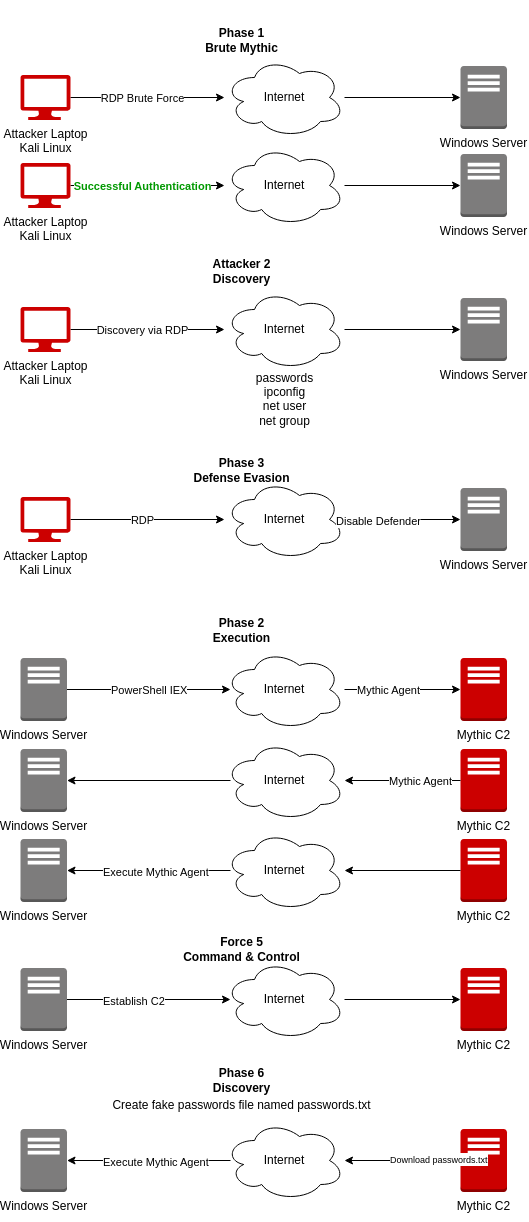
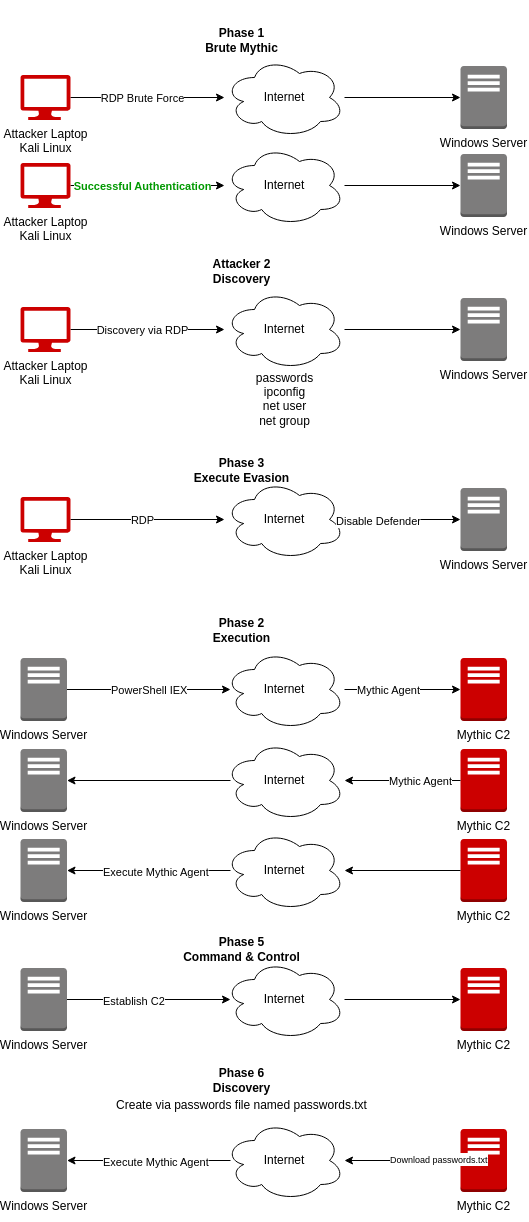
  <mxCell id="0" />
  <mxCell id="1" parent="0" />
  <mxCell id="2" value="Windows Server" style="outlineConnect=0;dashed=0;verticalLabelPosition=bottom;verticalAlign=top;align=center;html=1;shape=mxgraph.aws3.traditional_server;fillColor=#7D7C7C;gradientColor=none;" vertex="1" parent="1"><mxGeometry x="460" y="65.5" width="46.5" height="63" as="geometry" /></mxCell>
  <mxCell id="3" style="edgeStyle=orthogonalEdgeStyle;rounded=0;orthogonalLoop=1;jettySize=auto;html=1;" edge="1" parent="1" source="5" target="6"><mxGeometry relative="1" as="geometry" /></mxCell>
  <mxCell id="4" value="RDP Brute Force" style="edgeLabel;html=1;align=center;verticalAlign=middle;resizable=0;points=[];" vertex="1" connectable="0" parent="3"><mxGeometry x="-0.079" y="1" relative="1" as="geometry"><mxPoint y="1" as="offset" /></mxGeometry></mxCell>
  <mxCell id="5" value="Attacker Laptop&lt;div&gt;Kali Linux&lt;/div&gt;" style="verticalLabelPosition=bottom;html=1;verticalAlign=top;align=center;strokeColor=none;fillColor=#CC0000;shape=mxgraph.azure.computer;pointerEvents=1;" vertex="1" parent="1"><mxGeometry x="20" y="74.5" width="50" height="45" as="geometry" /></mxCell>
  <mxCell id="6" value="Internet" style="ellipse;shape=cloud;whiteSpace=wrap;html=1;" vertex="1" parent="1"><mxGeometry x="224" y="57" width="120" height="80" as="geometry" /></mxCell>
  <mxCell id="7" value="Phase 1&lt;br&gt;Brute Mythic" style="text;html=1;align=center;verticalAlign=middle;resizable=0;points=[];autosize=1;strokeColor=none;fillColor=none;fontStyle=1" vertex="1" parent="1"><mxGeometry x="196" y="20" width="90" height="40" as="geometry" /></mxCell>
  <mxCell id="8" style="rounded=0;orthogonalLoop=1;jettySize=auto;html=1;entryX=0;entryY=0.5;entryDx=0;entryDy=0;entryPerimeter=0;" edge="1" parent="1" source="6" target="2"><mxGeometry relative="1" as="geometry" /></mxCell>
  <mxCell id="9" value="Windows Server" style="outlineConnect=0;dashed=0;verticalLabelPosition=bottom;verticalAlign=top;align=center;html=1;shape=mxgraph.aws3.traditional_server;fillColor=#7D7C7C;gradientColor=none;" vertex="1" parent="1"><mxGeometry x="460" y="153.5" width="46.5" height="63" as="geometry" /></mxCell>
  <mxCell id="10" style="edgeStyle=orthogonalEdgeStyle;rounded=0;orthogonalLoop=1;jettySize=auto;html=1;" edge="1" source="12" target="13" parent="1"><mxGeometry relative="1" as="geometry" /></mxCell>
  <mxCell id="11" value="Successful Authentication" style="edgeLabel;html=1;align=center;verticalAlign=middle;resizable=0;points=[];fontColor=#009900;fontStyle=1" vertex="1" connectable="0" parent="10"><mxGeometry x="-0.079" y="1" relative="1" as="geometry"><mxPoint y="1" as="offset" /></mxGeometry></mxCell>
  <mxCell id="12" value="Attacker Laptop&lt;div&gt;Kali Linux&lt;/div&gt;" style="verticalLabelPosition=bottom;html=1;verticalAlign=top;align=center;strokeColor=none;fillColor=#CC0000;shape=mxgraph.azure.computer;pointerEvents=1;" vertex="1" parent="1"><mxGeometry x="20" y="162.5" width="50" height="45" as="geometry" /></mxCell>
  <mxCell id="13" value="Internet" style="ellipse;shape=cloud;whiteSpace=wrap;html=1;" vertex="1" parent="1"><mxGeometry x="224" y="145" width="120" height="80" as="geometry" /></mxCell>
  <mxCell id="14" style="rounded=0;orthogonalLoop=1;jettySize=auto;html=1;entryX=0;entryY=0.5;entryDx=0;entryDy=0;entryPerimeter=0;" edge="1" source="13" target="9" parent="1"><mxGeometry relative="1" as="geometry" /></mxCell>
  <mxCell id="15" value="Attacker 2&lt;br&gt;Discovery" style="text;html=1;align=center;verticalAlign=middle;resizable=0;points=[];autosize=1;strokeColor=none;fillColor=none;fontStyle=1" vertex="1" parent="1"><mxGeometry x="201" y="251" width="80" height="40" as="geometry" /></mxCell>
  <mxCell id="16" value="Windows Server" style="outlineConnect=0;dashed=0;verticalLabelPosition=bottom;verticalAlign=top;align=center;html=1;shape=mxgraph.aws3.traditional_server;fillColor=#7D7C7C;gradientColor=none;" vertex="1" parent="1"><mxGeometry x="460" y="297.5" width="46.5" height="63" as="geometry" /></mxCell>
  <mxCell id="17" style="edgeStyle=orthogonalEdgeStyle;rounded=0;orthogonalLoop=1;jettySize=auto;html=1;" edge="1" source="19" target="20" parent="1"><mxGeometry relative="1" as="geometry" /></mxCell>
  <mxCell id="18" value="Discovery via RDP" style="edgeLabel;html=1;align=center;verticalAlign=middle;resizable=0;points=[];" vertex="1" connectable="0" parent="17"><mxGeometry x="-0.079" y="1" relative="1" as="geometry"><mxPoint y="1" as="offset" /></mxGeometry></mxCell>
  <mxCell id="19" value="Attacker Laptop&lt;div&gt;Kali Linux&lt;/div&gt;" style="verticalLabelPosition=bottom;html=1;verticalAlign=top;align=center;strokeColor=none;fillColor=#CC0000;shape=mxgraph.azure.computer;pointerEvents=1;" vertex="1" parent="1"><mxGeometry x="20" y="306.5" width="50" height="45" as="geometry" /></mxCell>
  <mxCell id="20" value="Internet" style="ellipse;shape=cloud;whiteSpace=wrap;html=1;" vertex="1" parent="1"><mxGeometry x="224" y="289" width="120" height="80" as="geometry" /></mxCell>
  <mxCell id="21" style="rounded=0;orthogonalLoop=1;jettySize=auto;html=1;entryX=0;entryY=0.5;entryDx=0;entryDy=0;entryPerimeter=0;" edge="1" source="20" target="16" parent="1"><mxGeometry relative="1" as="geometry" /></mxCell>
  <mxCell id="22" value="passwords&lt;br&gt;ipconfig&lt;div&gt;net user&lt;/div&gt;&lt;div&gt;net group&lt;br&gt;&lt;div&gt;&lt;br&gt;&lt;/div&gt;&lt;/div&gt;" style="text;html=1;align=center;verticalAlign=middle;resizable=0;points=[];autosize=1;strokeColor=none;fillColor=none;" vertex="1" parent="1"><mxGeometry x="249" y="360.5" width="70" height="90" as="geometry" /></mxCell>
- <mxCell id="23" value="Phase 3&lt;br&gt;Defense Evasion" style="text;html=1;align=center;verticalAlign=middle;resizable=0;points=[];autosize=1;strokeColor=none;fillColor=none;fontStyle=1" vertex="1" parent="1"><mxGeometry x="186" y="449.5" width="110" height="40" as="geometry" /></mxCell>
+ <mxCell id="23" value="Phase 3&lt;br&gt;Execute Evasion" style="text;html=1;align=center;verticalAlign=middle;resizable=0;points=[];autosize=1;strokeColor=none;fillColor=none;fontStyle=1" vertex="1" parent="1"><mxGeometry x="186" y="449.5" width="110" height="40" as="geometry" /></mxCell>
  <mxCell id="24" value="Mythic C2" style="outlineConnect=0;dashed=0;verticalLabelPosition=bottom;verticalAlign=top;align=center;html=1;shape=mxgraph.aws3.traditional_server;fillColor=#CC0000;gradientColor=none;" vertex="1" parent="1"><mxGeometry x="460" y="657.5" width="46.5" height="63" as="geometry" /></mxCell>
  <mxCell id="25" value="Phase 2&lt;br&gt;Execution" style="text;html=1;align=center;verticalAlign=middle;resizable=0;points=[];autosize=1;strokeColor=none;fillColor=none;fontStyle=1" vertex="1" parent="1"><mxGeometry x="201" y="610" width="80" height="40" as="geometry" /></mxCell>
  <mxCell id="26" value="Windows Server" style="outlineConnect=0;dashed=0;verticalLabelPosition=bottom;verticalAlign=top;align=center;html=1;shape=mxgraph.aws3.traditional_server;fillColor=#7D7C7C;gradientColor=none;" vertex="1" parent="1"><mxGeometry x="20" y="657.5" width="46.5" height="63" as="geometry" /></mxCell>
  <mxCell id="27" style="rounded=0;orthogonalLoop=1;jettySize=auto;html=1;" edge="1" source="29" target="24" parent="1"><mxGeometry relative="1" as="geometry" /></mxCell>
  <mxCell id="28" value="Mythic Agent" style="edgeLabel;html=1;align=center;verticalAlign=middle;resizable=0;points=[];" vertex="1" connectable="0" parent="27"><mxGeometry x="-0.264" relative="1" as="geometry"><mxPoint as="offset" /></mxGeometry></mxCell>
  <mxCell id="29" value="Internet" style="ellipse;shape=cloud;whiteSpace=wrap;html=1;" vertex="1" parent="1"><mxGeometry x="224" y="649" width="120" height="80" as="geometry" /></mxCell>
  <mxCell id="30" style="edgeStyle=orthogonalEdgeStyle;rounded=0;orthogonalLoop=1;jettySize=auto;html=1;entryX=0.05;entryY=0.5;entryDx=0;entryDy=0;entryPerimeter=0;" edge="1" source="26" target="29" parent="1"><mxGeometry relative="1" as="geometry" /></mxCell>
  <mxCell id="31" value="PowerShell IEX" style="edgeLabel;html=1;align=left;verticalAlign=middle;resizable=0;points=[];" vertex="1" connectable="0" parent="30"><mxGeometry x="-0.488" relative="1" as="geometry"><mxPoint as="offset" /></mxGeometry></mxCell>
  <mxCell id="32" value="Mythic C2" style="outlineConnect=0;dashed=0;verticalLabelPosition=bottom;verticalAlign=top;align=center;html=1;shape=mxgraph.aws3.traditional_server;fillColor=#CC0000;gradientColor=none;" vertex="1" parent="1"><mxGeometry x="460" y="748.5" width="46.5" height="63" as="geometry" /></mxCell>
  <mxCell id="33" value="Windows Server" style="outlineConnect=0;dashed=0;verticalLabelPosition=bottom;verticalAlign=top;align=center;html=1;shape=mxgraph.aws3.traditional_server;fillColor=#7D7C7C;gradientColor=none;" vertex="1" parent="1"><mxGeometry x="20" y="748.5" width="46.5" height="63" as="geometry" /></mxCell>
  <mxCell id="34" style="rounded=0;orthogonalLoop=1;jettySize=auto;html=1;endArrow=none;endFill=0;startArrow=classic;startFill=1;" edge="1" source="36" target="32" parent="1"><mxGeometry relative="1" as="geometry" /></mxCell>
  <mxCell id="35" value="Mythic Agent" style="edgeLabel;html=1;align=left;verticalAlign=middle;resizable=0;points=[];" vertex="1" connectable="0" parent="34"><mxGeometry x="-0.264" relative="1" as="geometry"><mxPoint as="offset" /></mxGeometry></mxCell>
  <mxCell id="36" value="Internet" style="ellipse;shape=cloud;whiteSpace=wrap;html=1;" vertex="1" parent="1"><mxGeometry x="224" y="740" width="120" height="80" as="geometry" /></mxCell>
  <mxCell id="37" style="edgeStyle=orthogonalEdgeStyle;rounded=0;orthogonalLoop=1;jettySize=auto;html=1;entryX=0.05;entryY=0.5;entryDx=0;entryDy=0;entryPerimeter=0;endArrow=none;endFill=0;startArrow=classic;startFill=1;" edge="1" source="33" target="36" parent="1"><mxGeometry relative="1" as="geometry" /></mxCell>
  <mxCell id="38" value="Mythic C2" style="outlineConnect=0;dashed=0;verticalLabelPosition=bottom;verticalAlign=top;align=center;html=1;shape=mxgraph.aws3.traditional_server;fillColor=#CC0000;gradientColor=none;" vertex="1" parent="1"><mxGeometry x="460" y="838.5" width="46.5" height="63" as="geometry" /></mxCell>
  <mxCell id="39" value="Windows Server" style="outlineConnect=0;dashed=0;verticalLabelPosition=bottom;verticalAlign=top;align=center;html=1;shape=mxgraph.aws3.traditional_server;fillColor=#7D7C7C;gradientColor=none;" vertex="1" parent="1"><mxGeometry x="20" y="838.5" width="46.5" height="63" as="geometry" /></mxCell>
  <mxCell id="40" style="rounded=0;orthogonalLoop=1;jettySize=auto;html=1;endArrow=none;endFill=0;startArrow=classic;startFill=1;" edge="1" source="41" target="38" parent="1"><mxGeometry relative="1" as="geometry" /></mxCell>
  <mxCell id="41" value="Internet" style="ellipse;shape=cloud;whiteSpace=wrap;html=1;" vertex="1" parent="1"><mxGeometry x="224" y="830" width="120" height="80" as="geometry" /></mxCell>
  <mxCell id="42" style="edgeStyle=orthogonalEdgeStyle;rounded=0;orthogonalLoop=1;jettySize=auto;html=1;entryX=0.05;entryY=0.5;entryDx=0;entryDy=0;entryPerimeter=0;endArrow=none;endFill=0;startArrow=classic;startFill=1;" edge="1" source="39" target="41" parent="1"><mxGeometry relative="1" as="geometry" /></mxCell>
  <mxCell id="43" value="Execute Mythic Agent" style="edgeLabel;html=1;align=left;verticalAlign=middle;resizable=0;points=[];" vertex="1" connectable="0" parent="42"><mxGeometry x="-0.59" y="-1" relative="1" as="geometry"><mxPoint as="offset" /></mxGeometry></mxCell>
  <mxCell id="44" value="Windows Server" style="outlineConnect=0;dashed=0;verticalLabelPosition=bottom;verticalAlign=top;align=center;html=1;shape=mxgraph.aws3.traditional_server;fillColor=#7D7C7C;gradientColor=none;" vertex="1" parent="1"><mxGeometry x="460" y="487.5" width="46.5" height="63" as="geometry" /></mxCell>
  <mxCell id="45" style="edgeStyle=orthogonalEdgeStyle;rounded=0;orthogonalLoop=1;jettySize=auto;html=1;" edge="1" source="47" target="48" parent="1"><mxGeometry relative="1" as="geometry" /></mxCell>
  <mxCell id="46" value="RDP" style="edgeLabel;html=1;align=center;verticalAlign=middle;resizable=0;points=[];" vertex="1" connectable="0" parent="45"><mxGeometry x="-0.079" y="1" relative="1" as="geometry"><mxPoint y="1" as="offset" /></mxGeometry></mxCell>
  <mxCell id="47" value="Attacker Laptop&lt;div&gt;Kali Linux&lt;/div&gt;" style="verticalLabelPosition=bottom;html=1;verticalAlign=top;align=center;strokeColor=none;fillColor=#CC0000;shape=mxgraph.azure.computer;pointerEvents=1;" vertex="1" parent="1"><mxGeometry x="20" y="496.5" width="50" height="45" as="geometry" /></mxCell>
  <mxCell id="48" value="Internet" style="ellipse;shape=cloud;whiteSpace=wrap;html=1;" vertex="1" parent="1"><mxGeometry x="224" y="479" width="120" height="80" as="geometry" /></mxCell>
  <mxCell id="49" style="rounded=0;orthogonalLoop=1;jettySize=auto;html=1;entryX=0;entryY=0.5;entryDx=0;entryDy=0;entryPerimeter=0;" edge="1" source="48" target="44" parent="1"><mxGeometry relative="1" as="geometry" /></mxCell>
  <mxCell id="50" value="Disable Defender" style="edgeLabel;html=1;align=center;verticalAlign=middle;resizable=0;points=[];" vertex="1" connectable="0" parent="49"><mxGeometry x="-0.437" y="-1" relative="1" as="geometry"><mxPoint as="offset" /></mxGeometry></mxCell>
- <mxCell id="51" value="Force 5&lt;br&gt;Command &amp;amp; Control" style="text;html=1;align=center;verticalAlign=middle;resizable=0;points=[];autosize=1;strokeColor=none;fillColor=none;fontStyle=1" vertex="1" parent="1"><mxGeometry x="176" y="929" width="130" height="40" as="geometry" /></mxCell>
+ <mxCell id="51" value="Phase 5&lt;br&gt;Command &amp;amp; Control" style="text;html=1;align=center;verticalAlign=middle;resizable=0;points=[];autosize=1;strokeColor=none;fillColor=none;fontStyle=1" vertex="1" parent="1"><mxGeometry x="176" y="929" width="130" height="40" as="geometry" /></mxCell>
  <mxCell id="52" value="Mythic C2" style="outlineConnect=0;dashed=0;verticalLabelPosition=bottom;verticalAlign=top;align=center;html=1;shape=mxgraph.aws3.traditional_server;fillColor=#CC0000;gradientColor=none;" vertex="1" parent="1"><mxGeometry x="460" y="967.5" width="46.5" height="63" as="geometry" /></mxCell>
  <mxCell id="53" value="Windows Server" style="outlineConnect=0;dashed=0;verticalLabelPosition=bottom;verticalAlign=top;align=center;html=1;shape=mxgraph.aws3.traditional_server;fillColor=#7D7C7C;gradientColor=none;" vertex="1" parent="1"><mxGeometry x="20" y="967.5" width="46.5" height="63" as="geometry" /></mxCell>
  <mxCell id="54" style="rounded=0;orthogonalLoop=1;jettySize=auto;html=1;endArrow=classic;endFill=1;startArrow=none;startFill=0;" edge="1" source="55" target="52" parent="1"><mxGeometry relative="1" as="geometry" /></mxCell>
  <mxCell id="55" value="Internet" style="ellipse;shape=cloud;whiteSpace=wrap;html=1;" vertex="1" parent="1"><mxGeometry x="224" y="959" width="120" height="80" as="geometry" /></mxCell>
  <mxCell id="56" style="edgeStyle=orthogonalEdgeStyle;rounded=0;orthogonalLoop=1;jettySize=auto;html=1;entryX=0.05;entryY=0.5;entryDx=0;entryDy=0;entryPerimeter=0;endArrow=classic;endFill=1;startArrow=none;startFill=0;" edge="1" source="53" target="55" parent="1"><mxGeometry relative="1" as="geometry" /></mxCell>
  <mxCell id="57" value="Establish C2" style="edgeLabel;html=1;align=left;verticalAlign=middle;resizable=0;points=[];" vertex="1" connectable="0" parent="56"><mxGeometry x="-0.59" y="-1" relative="1" as="geometry"><mxPoint as="offset" /></mxGeometry></mxCell>
- <mxCell id="58" value="Create fake passwords file named passwords.txt" style="text;html=1;align=center;verticalAlign=middle;resizable=0;points=[];autosize=1;strokeColor=none;fillColor=none;" vertex="1" parent="1"><mxGeometry x="101" y="1090" width="280" height="30" as="geometry" /></mxCell>
+ <mxCell id="58" value="Create via passwords file named passwords.txt" style="text;html=1;align=center;verticalAlign=middle;resizable=0;points=[];autosize=1;strokeColor=none;fillColor=none;" vertex="1" parent="1"><mxGeometry x="101" y="1090" width="280" height="30" as="geometry" /></mxCell>
  <mxCell id="59" value="Phase 6&lt;br&gt;Discovery" style="text;html=1;align=center;verticalAlign=middle;resizable=0;points=[];autosize=1;strokeColor=none;fillColor=none;fontStyle=1" vertex="1" parent="1"><mxGeometry x="201" y="1060" width="80" height="40" as="geometry" /></mxCell>
  <mxCell id="60" value="Mythic C2" style="outlineConnect=0;dashed=0;verticalLabelPosition=bottom;verticalAlign=top;align=center;html=1;shape=mxgraph.aws3.traditional_server;fillColor=#CC0000;gradientColor=none;" vertex="1" parent="1"><mxGeometry x="460" y="1128.5" width="46.5" height="63" as="geometry" /></mxCell>
  <mxCell id="61" value="Windows Server" style="outlineConnect=0;dashed=0;verticalLabelPosition=bottom;verticalAlign=top;align=center;html=1;shape=mxgraph.aws3.traditional_server;fillColor=#7D7C7C;gradientColor=none;" vertex="1" parent="1"><mxGeometry x="20" y="1128.5" width="46.5" height="63" as="geometry" /></mxCell>
  <mxCell id="62" style="rounded=0;orthogonalLoop=1;jettySize=auto;html=1;endArrow=none;endFill=0;startArrow=classic;startFill=1;" edge="1" source="64" target="60" parent="1"><mxGeometry relative="1" as="geometry" /></mxCell>
  <mxCell id="63" value="&lt;font style=&quot;font-size: 9px;&quot;&gt;Download passwords.txt&lt;/font&gt;" style="edgeLabel;html=1;align=left;verticalAlign=middle;resizable=0;points=[];" vertex="1" connectable="0" parent="62"><mxGeometry x="-0.236" y="2" relative="1" as="geometry"><mxPoint as="offset" /></mxGeometry></mxCell>
  <mxCell id="64" value="Internet" style="ellipse;shape=cloud;whiteSpace=wrap;html=1;" vertex="1" parent="1"><mxGeometry x="224" y="1120" width="120" height="80" as="geometry" /></mxCell>
  <mxCell id="65" style="edgeStyle=orthogonalEdgeStyle;rounded=0;orthogonalLoop=1;jettySize=auto;html=1;entryX=0.05;entryY=0.5;entryDx=0;entryDy=0;entryPerimeter=0;endArrow=none;endFill=0;startArrow=classic;startFill=1;" edge="1" source="61" target="64" parent="1"><mxGeometry relative="1" as="geometry" /></mxCell>
  <mxCell id="66" value="Execute Mythic Agent" style="edgeLabel;html=1;align=left;verticalAlign=middle;resizable=0;points=[];" vertex="1" connectable="0" parent="65"><mxGeometry x="-0.59" y="-1" relative="1" as="geometry"><mxPoint as="offset" /></mxGeometry></mxCell>
